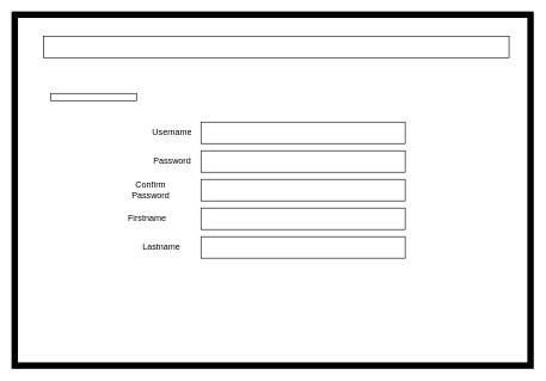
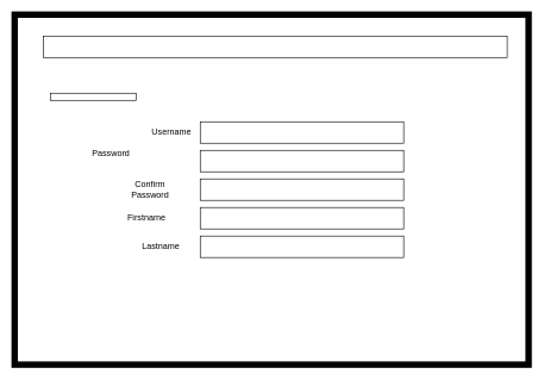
  <mxCell id="0" />
  <mxCell id="1" parent="0" />
  <mxCell id="2" value="" style="rounded=0;whiteSpace=wrap;html=1;strokeWidth=9;" vertex="1" parent="1"><mxGeometry x="20" y="20" width="720" height="490" as="geometry" /></mxCell>
  <mxCell id="3" value="" style="rounded=0;whiteSpace=wrap;html=1;" vertex="1" parent="1"><mxGeometry x="60" y="50" width="650" height="30" as="geometry" /></mxCell>
  <mxCell id="4" value="" style="rounded=0;whiteSpace=wrap;html=1;" vertex="1" parent="1"><mxGeometry x="280" y="170" width="285" height="30" as="geometry" /></mxCell>
  <mxCell id="5" value="" style="rounded=0;whiteSpace=wrap;html=1;" vertex="1" parent="1"><mxGeometry x="280" y="210" width="285" height="30" as="geometry" /></mxCell>
  <mxCell id="6" value="" style="rounded=0;whiteSpace=wrap;html=1;" vertex="1" parent="1"><mxGeometry x="280" y="250" width="285" height="30" as="geometry" /></mxCell>
  <mxCell id="7" value="Username" style="text;html=1;strokeColor=none;fillColor=none;align=center;verticalAlign=middle;whiteSpace=wrap;rounded=0;" vertex="1" parent="1"><mxGeometry x="210" y="170" width="60" height="30" as="geometry" /></mxCell>
- <mxCell id="8" value="Password" style="text;html=1;strokeColor=none;fillColor=none;align=center;verticalAlign=middle;whiteSpace=wrap;rounded=0;" vertex="1" parent="1"><mxGeometry x="210" y="210" width="60" height="30" as="geometry" /></mxCell>
+ <mxCell id="8" value="Password" style="text;html=1;strokeColor=none;fillColor=none;align=center;verticalAlign=middle;whiteSpace=wrap;rounded=0;" vertex="1" parent="1"><mxGeometry x="125" y="200" width="60" height="30" as="geometry" /></mxCell>
  <mxCell id="9" value="Confirm Password" style="text;html=1;strokeColor=none;fillColor=none;align=center;verticalAlign=middle;whiteSpace=wrap;rounded=0;" vertex="1" parent="1"><mxGeometry x="165" y="250" width="90" height="30" as="geometry" /></mxCell>
  <mxCell id="10" value="" style="rounded=0;whiteSpace=wrap;html=1;" vertex="1" parent="1"><mxGeometry x="280" y="290" width="285" height="30" as="geometry" /></mxCell>
  <mxCell id="11" value="Firstname" style="text;html=1;strokeColor=none;fillColor=none;align=center;verticalAlign=middle;whiteSpace=wrap;rounded=0;" vertex="1" parent="1"><mxGeometry x="160" y="290" width="90" height="30" as="geometry" /></mxCell>
  <mxCell id="12" value="" style="rounded=0;whiteSpace=wrap;html=1;" vertex="1" parent="1"><mxGeometry x="280" y="330" width="285" height="30" as="geometry" /></mxCell>
  <mxCell id="13" value="Lastname" style="text;html=1;strokeColor=none;fillColor=none;align=center;verticalAlign=middle;whiteSpace=wrap;rounded=0;" vertex="1" parent="1"><mxGeometry x="180" y="330" width="90" height="30" as="geometry" /></mxCell>
  <mxCell id="14" value="" style="rounded=0;whiteSpace=wrap;html=1;" vertex="1" parent="1"><mxGeometry x="70" y="130" width="120" height="10" as="geometry" /></mxCell>
